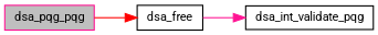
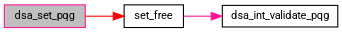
  digraph {
    fontname=Roboto
    rankdir=LR
    node [color=black fillcolor=white fontname=Roboto fontsize=10 shape=record style=filled]
    edge [fontname=Roboto fontsize=10 labelfontname=Helvetica labelfontsize=10 style=solid]
-   n1 [color=deeppink fillcolor=grey75 fontcolor=black height=0.2 label=dsa_pqg_pqg width=0.4]
-   n2 [height=0.2 label=dsa_free width=0.4]
+   n1 [color=deeppink fillcolor=grey75 fontcolor=black height=0.2 label=dsa_set_pqg width=0.4]
+   n2 [height=0.2 label=set_free width=0.4]
    n3 [height=0.2 label=dsa_int_validate_pqg width=0.4]
    n1 -> n2 [color=red]
    n2 -> n3 [color=deeppink]
  }
